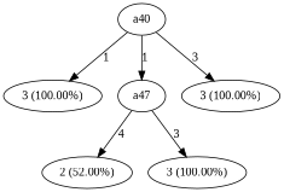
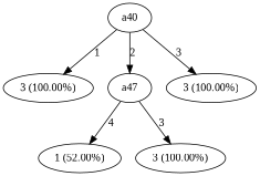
  digraph {
    fontname="Liberation Serif"
    node [fontname="Liberation Serif" shape=oval]
    edge [fontname="Liberation Serif"]
    n1 [label=a40]
    n2 [label="3 (100.00%)"]
    n3 [label=a47]
    n4 [label="3 (100.00%)"]
-   n5 [label="2 (52.00%)"]
+   n5 [label="1 (52.00%)"]
    n6 [label="3 (100.00%)"]
    n1 -> n2 [label=1]
-   n1 -> n3 [label=1]
+   n1 -> n3 [label=2]
    n1 -> n4 [label=3]
    n3 -> n5 [label=4]
    n3 -> n6 [label=3]
  }
